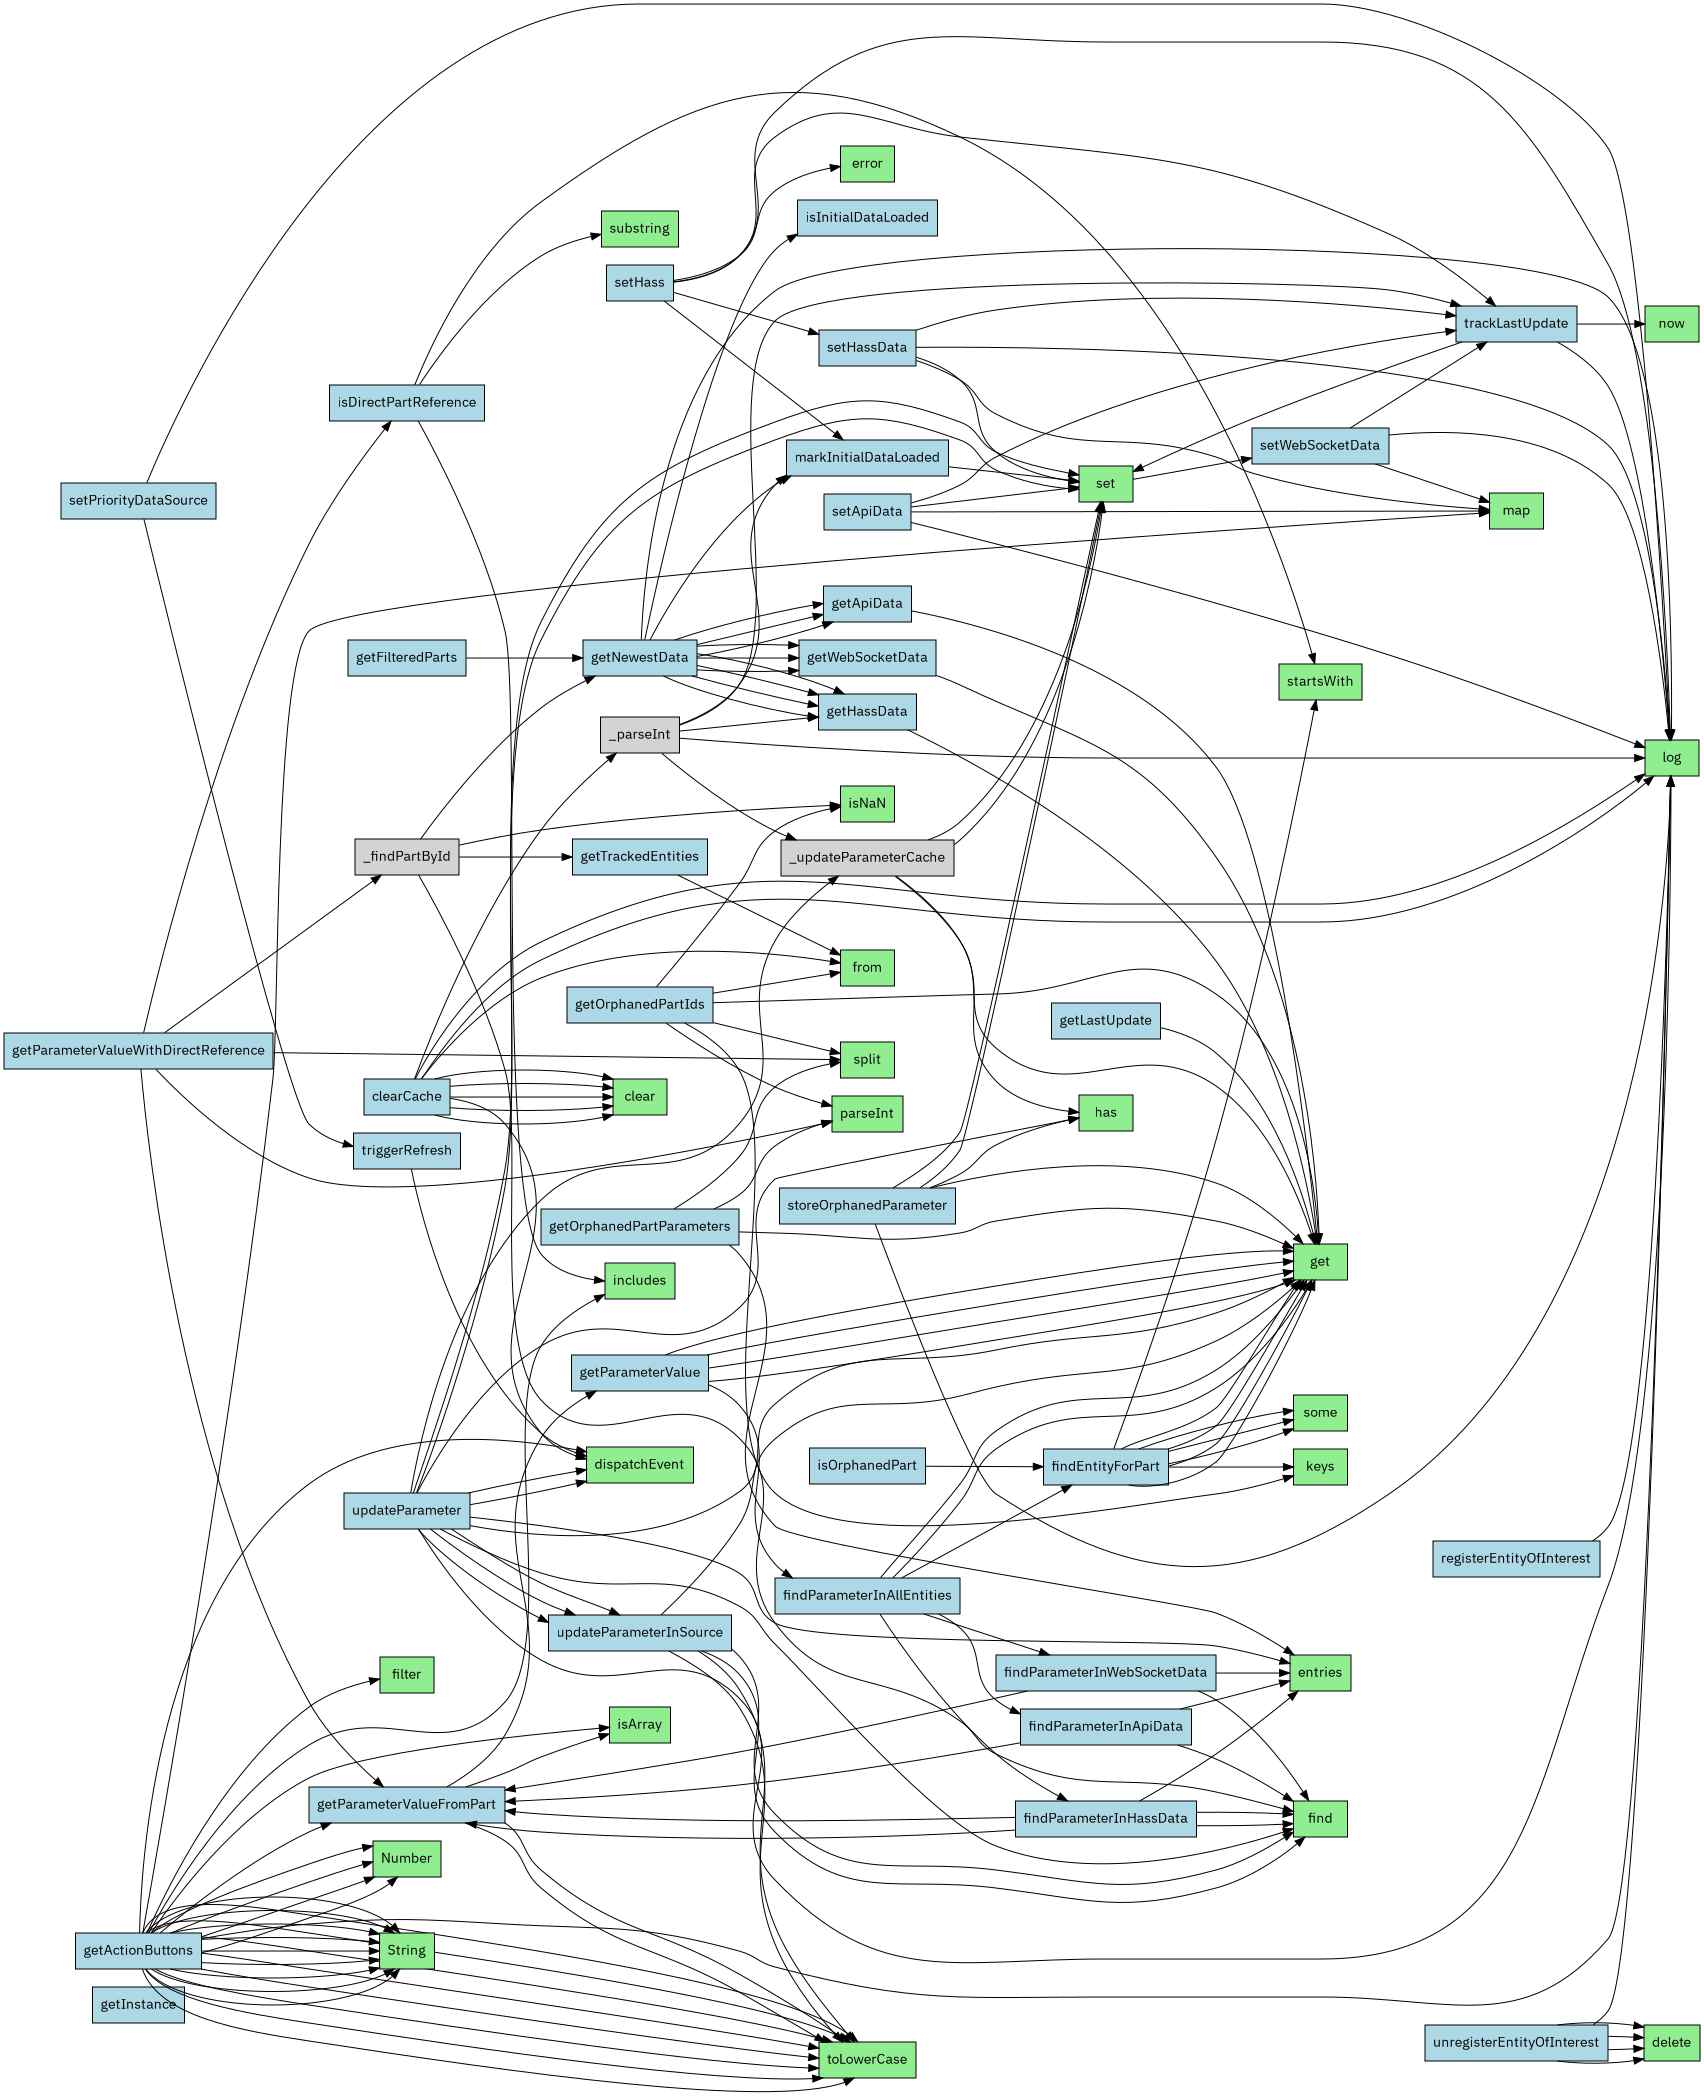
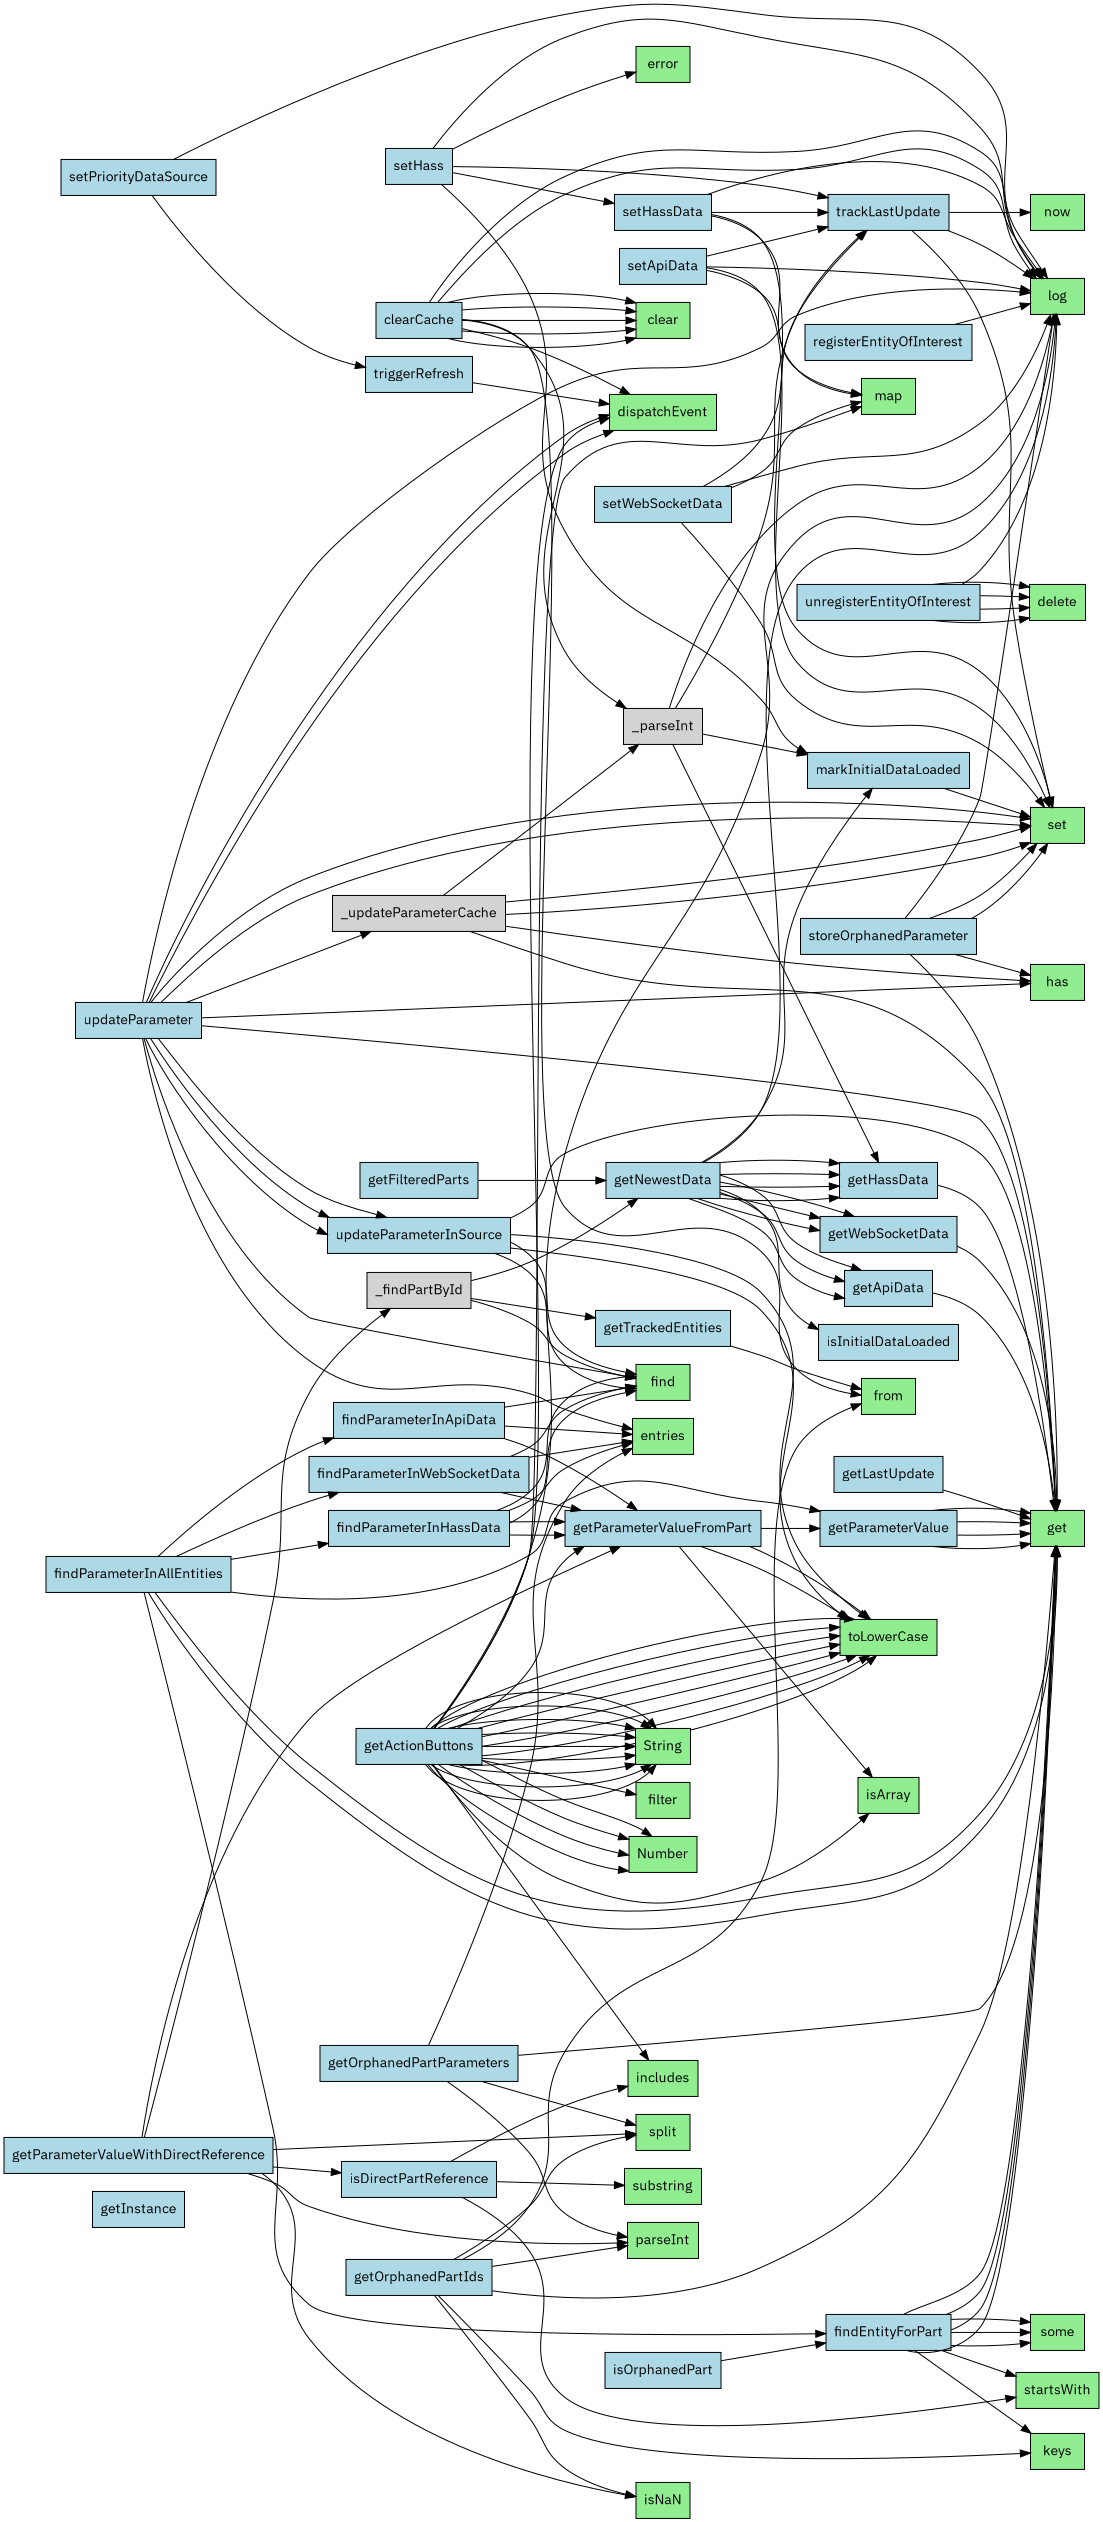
  digraph {
    fontname="IBM Plex Sans"
    rankdir=LR
    node [fillcolor=lightblue fontname="IBM Plex Sans" shape=box style=filled]
    edge [fontname="IBM Plex Sans"]
    getInstance
    setPriorityDataSource
    triggerRefresh
    log [fillcolor=lightgreen]
    dispatchEvent [fillcolor=lightgreen]
    trackLastUpdate
    now [fillcolor=lightgreen]
    set [fillcolor=lightgreen]
    get [fillcolor=lightgreen]
    getLastUpdate
    setWebSocketData
    map [fillcolor=lightgreen]
    setApiData
    setHassData
    registerEntityOfInterest
    setHass
    markInitialDataLoaded
    error [fillcolor=lightgreen]
    getWebSocketData
    getApiData
    getHassData
    getNewestData
    isInitialDataLoaded
    updateParameter
    updateParameterInSource
    _updateParameterCache [fillcolor=lightgrey]
    entries [fillcolor=lightgreen]
    find [fillcolor=lightgreen]
    has [fillcolor=lightgreen]
    toLowerCase [fillcolor=lightgreen]
    getParameterValue
    findEntityForPart
    some [fillcolor=lightgreen]
    keys [fillcolor=lightgreen]
    startsWith [fillcolor=lightgreen]
    n36 [fillcolor=lightgrey label=_parseInt]
    clearCache
    clear [fillcolor=lightgreen]
    from [fillcolor=lightgreen]
    unregisterEntityOfInterest
    delete [fillcolor=lightgreen]
    getTrackedEntities
    getParameterValueFromPart
    isArray [fillcolor=lightgreen]
    isDirectPartReference
    includes [fillcolor=lightgreen]
    substring [fillcolor=lightgreen]
    getParameterValueWithDirectReference
    _findPartById [fillcolor=lightgrey]
    split [fillcolor=lightgreen]
    parseInt [fillcolor=lightgreen]
    isNaN [fillcolor=lightgreen]
    findParameterInAllEntities
    findParameterInWebSocketData
    findParameterInApiData
    findParameterInHassData
    storeOrphanedParameter
    isOrphanedPart
    getOrphanedPartIds
    getOrphanedPartParameters
    getFilteredParts
    getActionButtons
    String [fillcolor=lightgreen]
    filter [fillcolor=lightgreen]
    Number [fillcolor=lightgreen]
    setPriorityDataSource -> triggerRefresh
    setPriorityDataSource -> log
    triggerRefresh -> dispatchEvent
    trackLastUpdate -> log
    trackLastUpdate -> now
    trackLastUpdate -> set
    getLastUpdate -> get
    setWebSocketData -> log
    setWebSocketData -> trackLastUpdate
-   set -> setWebSocketData
+   setWebSocketData -> set
    setWebSocketData -> map
    setApiData -> log
    setApiData -> trackLastUpdate
    setApiData -> set
    setApiData -> map
    setHassData -> log
    setHassData -> trackLastUpdate
    setHassData -> set
    setHassData -> map
    registerEntityOfInterest -> log
    setHass -> log
    setHass -> trackLastUpdate
    setHass -> setHassData
    setHass -> markInitialDataLoaded
    setHass -> error
    markInitialDataLoaded -> set
    getWebSocketData -> get
    getApiData -> get
    getHassData -> get
    getNewestData -> log
    getNewestData -> markInitialDataLoaded
    getNewestData -> getWebSocketData
    getNewestData -> getWebSocketData
    getNewestData -> getWebSocketData
    getNewestData -> getApiData
    getNewestData -> getApiData
    getNewestData -> getApiData
    getNewestData -> getHassData
    getNewestData -> getHassData
    getNewestData -> getHassData
    getNewestData -> getHassData
    getNewestData -> isInitialDataLoaded
    updateParameter -> log
    updateParameter -> dispatchEvent
    updateParameter -> dispatchEvent
    updateParameter -> set
    updateParameter -> set
    updateParameter -> get
    updateParameter -> updateParameterInSource
    updateParameter -> updateParameterInSource
    updateParameter -> updateParameterInSource
    updateParameter -> _updateParameterCache
    updateParameter -> entries
    updateParameter -> find
    updateParameter -> has
    updateParameterInSource -> get
    updateParameterInSource -> find
    updateParameterInSource -> find
    updateParameterInSource -> toLowerCase
    updateParameterInSource -> toLowerCase
    _updateParameterCache -> set
    _updateParameterCache -> set
    _updateParameterCache -> get
    _updateParameterCache -> has
    getParameterValue -> get
    getParameterValue -> get
    getParameterValue -> get
    getParameterValue -> get
    findEntityForPart -> get
    findEntityForPart -> get
    findEntityForPart -> get
    findEntityForPart -> get
    findEntityForPart -> some
    findEntityForPart -> some
    findEntityForPart -> some
    findEntityForPart -> keys
    findEntityForPart -> startsWith
    n36 -> log
    n36 -> trackLastUpdate
    n36 -> markInitialDataLoaded
    n36 -> getHassData
-   n36 -> _updateParameterCache
+   _updateParameterCache -> n36
    clearCache -> log
    clearCache -> log
    clearCache -> dispatchEvent
    clearCache -> n36
    clearCache -> clear
    clearCache -> clear
    clearCache -> clear
    clearCache -> clear
    clearCache -> clear
    clearCache -> from
    unregisterEntityOfInterest -> log
    unregisterEntityOfInterest -> delete
    unregisterEntityOfInterest -> delete
    unregisterEntityOfInterest -> delete
    unregisterEntityOfInterest -> delete
    getTrackedEntities -> from
    getParameterValueFromPart -> toLowerCase
    getParameterValueFromPart -> toLowerCase
    getParameterValueFromPart -> getParameterValue
    getParameterValueFromPart -> isArray
    isDirectPartReference -> startsWith
    isDirectPartReference -> includes
    isDirectPartReference -> substring
    getParameterValueWithDirectReference -> getParameterValueFromPart
    getParameterValueWithDirectReference -> isDirectPartReference
    getParameterValueWithDirectReference -> _findPartById
    getParameterValueWithDirectReference -> split
    getParameterValueWithDirectReference -> parseInt
-   _findPartById -> isNaN
+   getParameterValueWithDirectReference -> isNaN
    _findPartById -> getNewestData
    _findPartById -> find
    _findPartById -> getTrackedEntities
    findParameterInAllEntities -> get
    findParameterInAllEntities -> get
-   getParameterValue -> findParameterInAllEntities
+   findParameterInAllEntities -> getParameterValue
    findParameterInAllEntities -> findEntityForPart
    findParameterInAllEntities -> findParameterInWebSocketData
    findParameterInAllEntities -> findParameterInApiData
    findParameterInAllEntities -> findParameterInHassData
    findParameterInWebSocketData -> entries
    findParameterInWebSocketData -> find
    findParameterInWebSocketData -> getParameterValueFromPart
    findParameterInApiData -> entries
    findParameterInApiData -> find
    findParameterInApiData -> getParameterValueFromPart
    findParameterInHassData -> entries
    findParameterInHassData -> find
    findParameterInHassData -> find
    findParameterInHassData -> getParameterValueFromPart
    findParameterInHassData -> getParameterValueFromPart
    storeOrphanedParameter -> log
    storeOrphanedParameter -> set
    storeOrphanedParameter -> set
    storeOrphanedParameter -> get
    storeOrphanedParameter -> has
    isOrphanedPart -> findEntityForPart
    getOrphanedPartIds -> get
    getOrphanedPartIds -> keys
    getOrphanedPartIds -> from
    getOrphanedPartIds -> split
    getOrphanedPartIds -> parseInt
    getOrphanedPartIds -> isNaN
    getOrphanedPartParameters -> get
    getOrphanedPartParameters -> entries
    getOrphanedPartParameters -> split
    getOrphanedPartParameters -> parseInt
    getFilteredParts -> getNewestData
    getActionButtons -> log
    getActionButtons -> dispatchEvent
    getActionButtons -> map
    getActionButtons -> toLowerCase
    getActionButtons -> toLowerCase
    getActionButtons -> toLowerCase
    getActionButtons -> toLowerCase
    getActionButtons -> toLowerCase
    getActionButtons -> toLowerCase
    getActionButtons -> toLowerCase
    getActionButtons -> toLowerCase
    getActionButtons -> getParameterValueFromPart
    getActionButtons -> isArray
    getActionButtons -> includes
    getActionButtons -> String
    getActionButtons -> String
    getActionButtons -> String
    getActionButtons -> String
    getActionButtons -> String
    getActionButtons -> String
    getActionButtons -> String
    getActionButtons -> String
    getActionButtons -> String
    getActionButtons -> filter
    getActionButtons -> Number
    getActionButtons -> Number
    getActionButtons -> Number
    getActionButtons -> Number
  }
